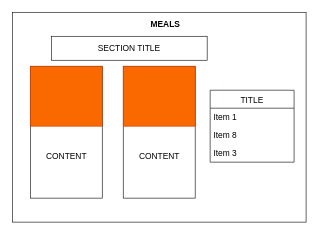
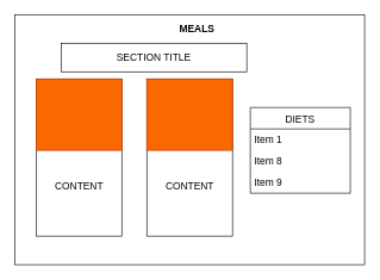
  <mxCell id="0" />
  <mxCell id="1" parent="0" />
  <mxCell id="2" value="" style="whiteSpace=wrap;html=1;" vertex="1" parent="1"><mxGeometry x="20" y="20" width="490" height="350" as="geometry" /></mxCell>
  <mxCell id="3" value="&lt;font style=&quot;font-size: 14px&quot;&gt;&lt;b&gt;MEALS&lt;/b&gt;&lt;/font&gt;" style="text;html=1;resizable=0;autosize=1;align=center;verticalAlign=middle;points=[];fillColor=none;strokeColor=none;rounded=0;" vertex="1" parent="1"><mxGeometry x="245" y="30" width="60" height="20" as="geometry" /></mxCell>
  <mxCell id="4" value="SECTION TITLE" style="whiteSpace=wrap;html=1;fontSize=14;" vertex="1" parent="1"><mxGeometry x="85" y="60" width="260" height="40" as="geometry" /></mxCell>
  <mxCell id="5" value="" style="whiteSpace=wrap;html=1;fontSize=14;" vertex="1" parent="1"><mxGeometry x="50" y="110" width="120" height="220" as="geometry" /></mxCell>
  <mxCell id="6" value="" style="whiteSpace=wrap;html=1;fontSize=14;" vertex="1" parent="1"><mxGeometry x="205" y="110" width="120" height="220" as="geometry" /></mxCell>
  <mxCell id="7" value="" style="whiteSpace=wrap;html=1;fontSize=14;fillColor=#fa6800;fontColor=#000000;strokeColor=#C73500;" vertex="1" parent="1"><mxGeometry x="50" y="110" width="120" height="100" as="geometry" /></mxCell>
  <mxCell id="8" value="" style="whiteSpace=wrap;html=1;fontSize=14;fillColor=#fa6800;fontColor=#000000;strokeColor=#C73500;" vertex="1" parent="1"><mxGeometry x="205" y="110" width="120" height="100" as="geometry" /></mxCell>
  <mxCell id="9" value="CONTENT" style="text;html=1;resizable=0;autosize=1;align=center;verticalAlign=middle;points=[];fillColor=none;strokeColor=none;rounded=0;fontSize=14;" vertex="1" parent="1"><mxGeometry x="70" y="250" width="80" height="20" as="geometry" /></mxCell>
  <mxCell id="10" value="CONTENT" style="text;html=1;resizable=0;autosize=1;align=center;verticalAlign=middle;points=[];fillColor=none;strokeColor=none;rounded=0;fontSize=14;" vertex="1" parent="1"><mxGeometry x="225" y="250" width="80" height="20" as="geometry" /></mxCell>
- <mxCell id="11" value="TITLE" style="swimlane;fontStyle=0;childLayout=stackLayout;horizontal=1;startSize=30;horizontalStack=0;resizeParent=1;resizeParentMax=0;resizeLast=0;collapsible=1;marginBottom=0;fontSize=14;" vertex="1" parent="1"><mxGeometry x="350" y="150" width="140" height="120" as="geometry"><mxRectangle x="390" y="180" width="70" height="30" as="alternateBounds" /></mxGeometry></mxCell>
+ <mxCell id="11" value="DIETS" style="swimlane;fontStyle=0;childLayout=stackLayout;horizontal=1;startSize=30;horizontalStack=0;resizeParent=1;resizeParentMax=0;resizeLast=0;collapsible=1;marginBottom=0;fontSize=14;" vertex="1" parent="1"><mxGeometry x="350" y="150" width="140" height="120" as="geometry"><mxRectangle x="390" y="180" width="70" height="30" as="alternateBounds" /></mxGeometry></mxCell>
  <mxCell id="12" value="Item 1" style="text;strokeColor=none;fillColor=none;align=left;verticalAlign=middle;spacingLeft=4;spacingRight=4;overflow=hidden;points=[[0,0.5],[1,0.5]];portConstraint=eastwest;rotatable=0;fontSize=14;" vertex="1" parent="11"><mxGeometry y="30" width="140" height="30" as="geometry" /></mxCell>
  <mxCell id="13" value="Item 8" style="text;strokeColor=none;fillColor=none;align=left;verticalAlign=middle;spacingLeft=4;spacingRight=4;overflow=hidden;points=[[0,0.5],[1,0.5]];portConstraint=eastwest;rotatable=0;fontSize=14;" vertex="1" parent="11"><mxGeometry y="60" width="140" height="30" as="geometry" /></mxCell>
- <mxCell id="14" value="Item 3" style="text;strokeColor=none;fillColor=none;align=left;verticalAlign=middle;spacingLeft=4;spacingRight=4;overflow=hidden;points=[[0,0.5],[1,0.5]];portConstraint=eastwest;rotatable=0;fontSize=14;" vertex="1" parent="11"><mxGeometry y="90" width="140" height="30" as="geometry" /></mxCell>
+ <mxCell id="14" value="Item 9" style="text;strokeColor=none;fillColor=none;align=left;verticalAlign=middle;spacingLeft=4;spacingRight=4;overflow=hidden;points=[[0,0.5],[1,0.5]];portConstraint=eastwest;rotatable=0;fontSize=14;" vertex="1" parent="11"><mxGeometry y="90" width="140" height="30" as="geometry" /></mxCell>
